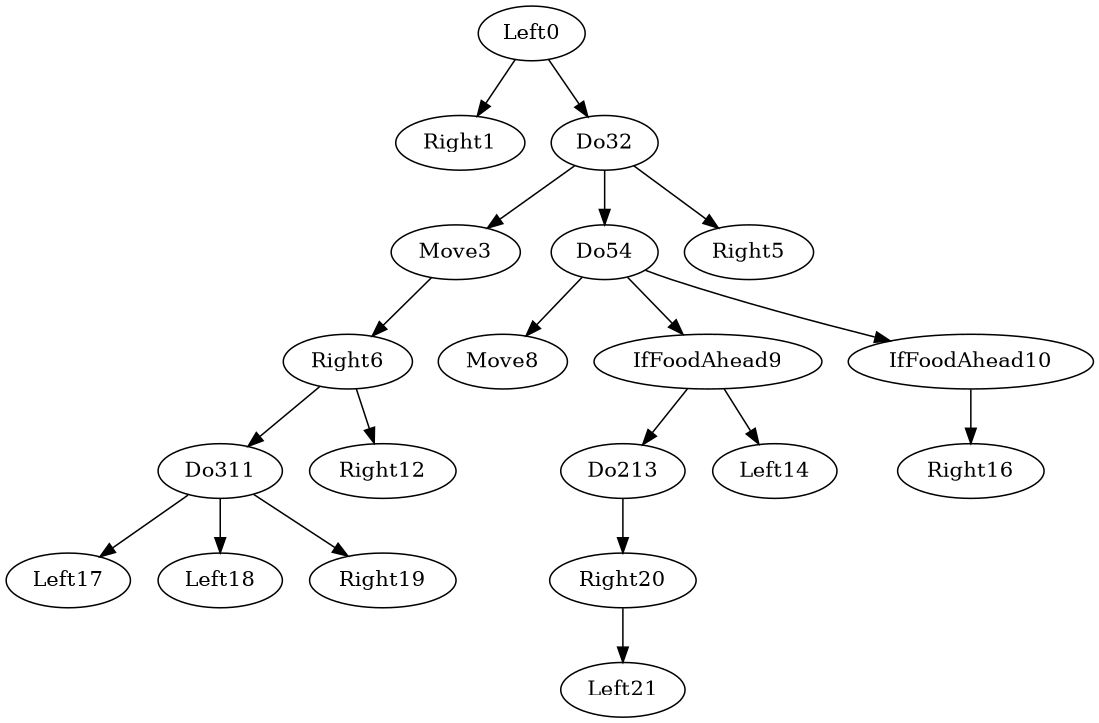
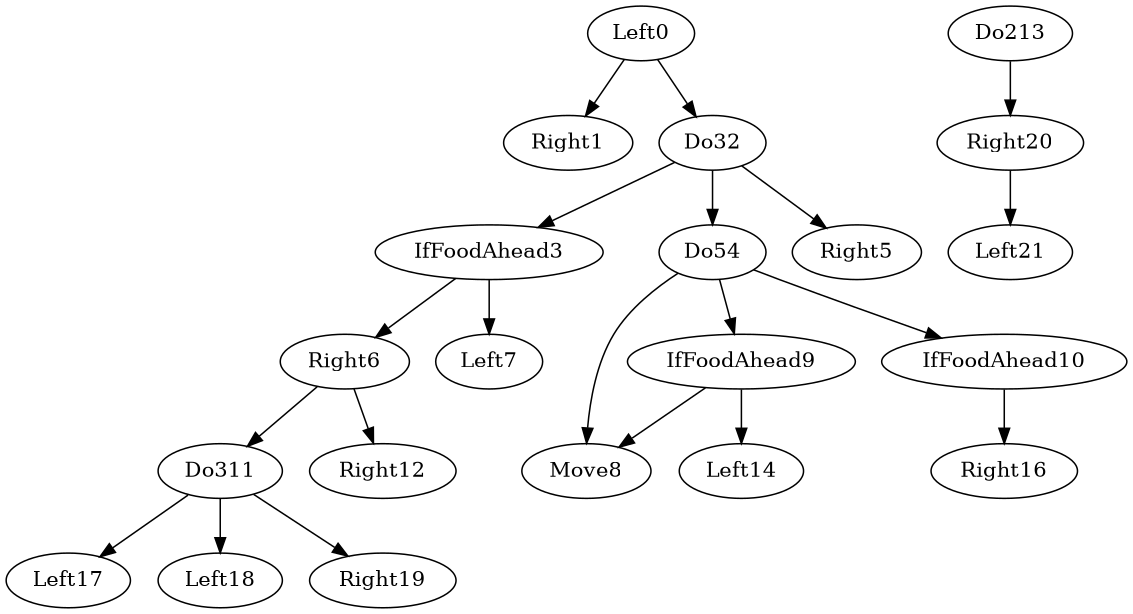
  digraph {
    n1 [label=Left0]
    Right1
    Do32
-   IfFoodAhead3 [label=Move3]
+   IfFoodAhead3
    n5 [label=Do54]
    Right5
    n7 [label=Right6]
+   Left7
    Move8
    IfFoodAhead9
    IfFoodAhead10
    Do311
    Right12
    Do213
    Left14
    Right16
    Left17
    Left18
    Right19
    Right20
    Left21
    n1 -> Right1
    n1 -> Do32
    Do32 -> IfFoodAhead3
    Do32 -> n5
    Do32 -> Right5
    IfFoodAhead3 -> n7
+   IfFoodAhead3 -> Left7
    n5 -> Move8
    n5 -> IfFoodAhead9
    n5 -> IfFoodAhead10
    n7 -> Do311
    n7 -> Right12
-   IfFoodAhead9 -> Do213
+   IfFoodAhead9 -> Move8
    IfFoodAhead9 -> Left14
    IfFoodAhead10 -> Right16
    Do311 -> Left17
    Do311 -> Left18
    Do311 -> Right19
    Do213 -> Right20
    Right20 -> Left21
  }
